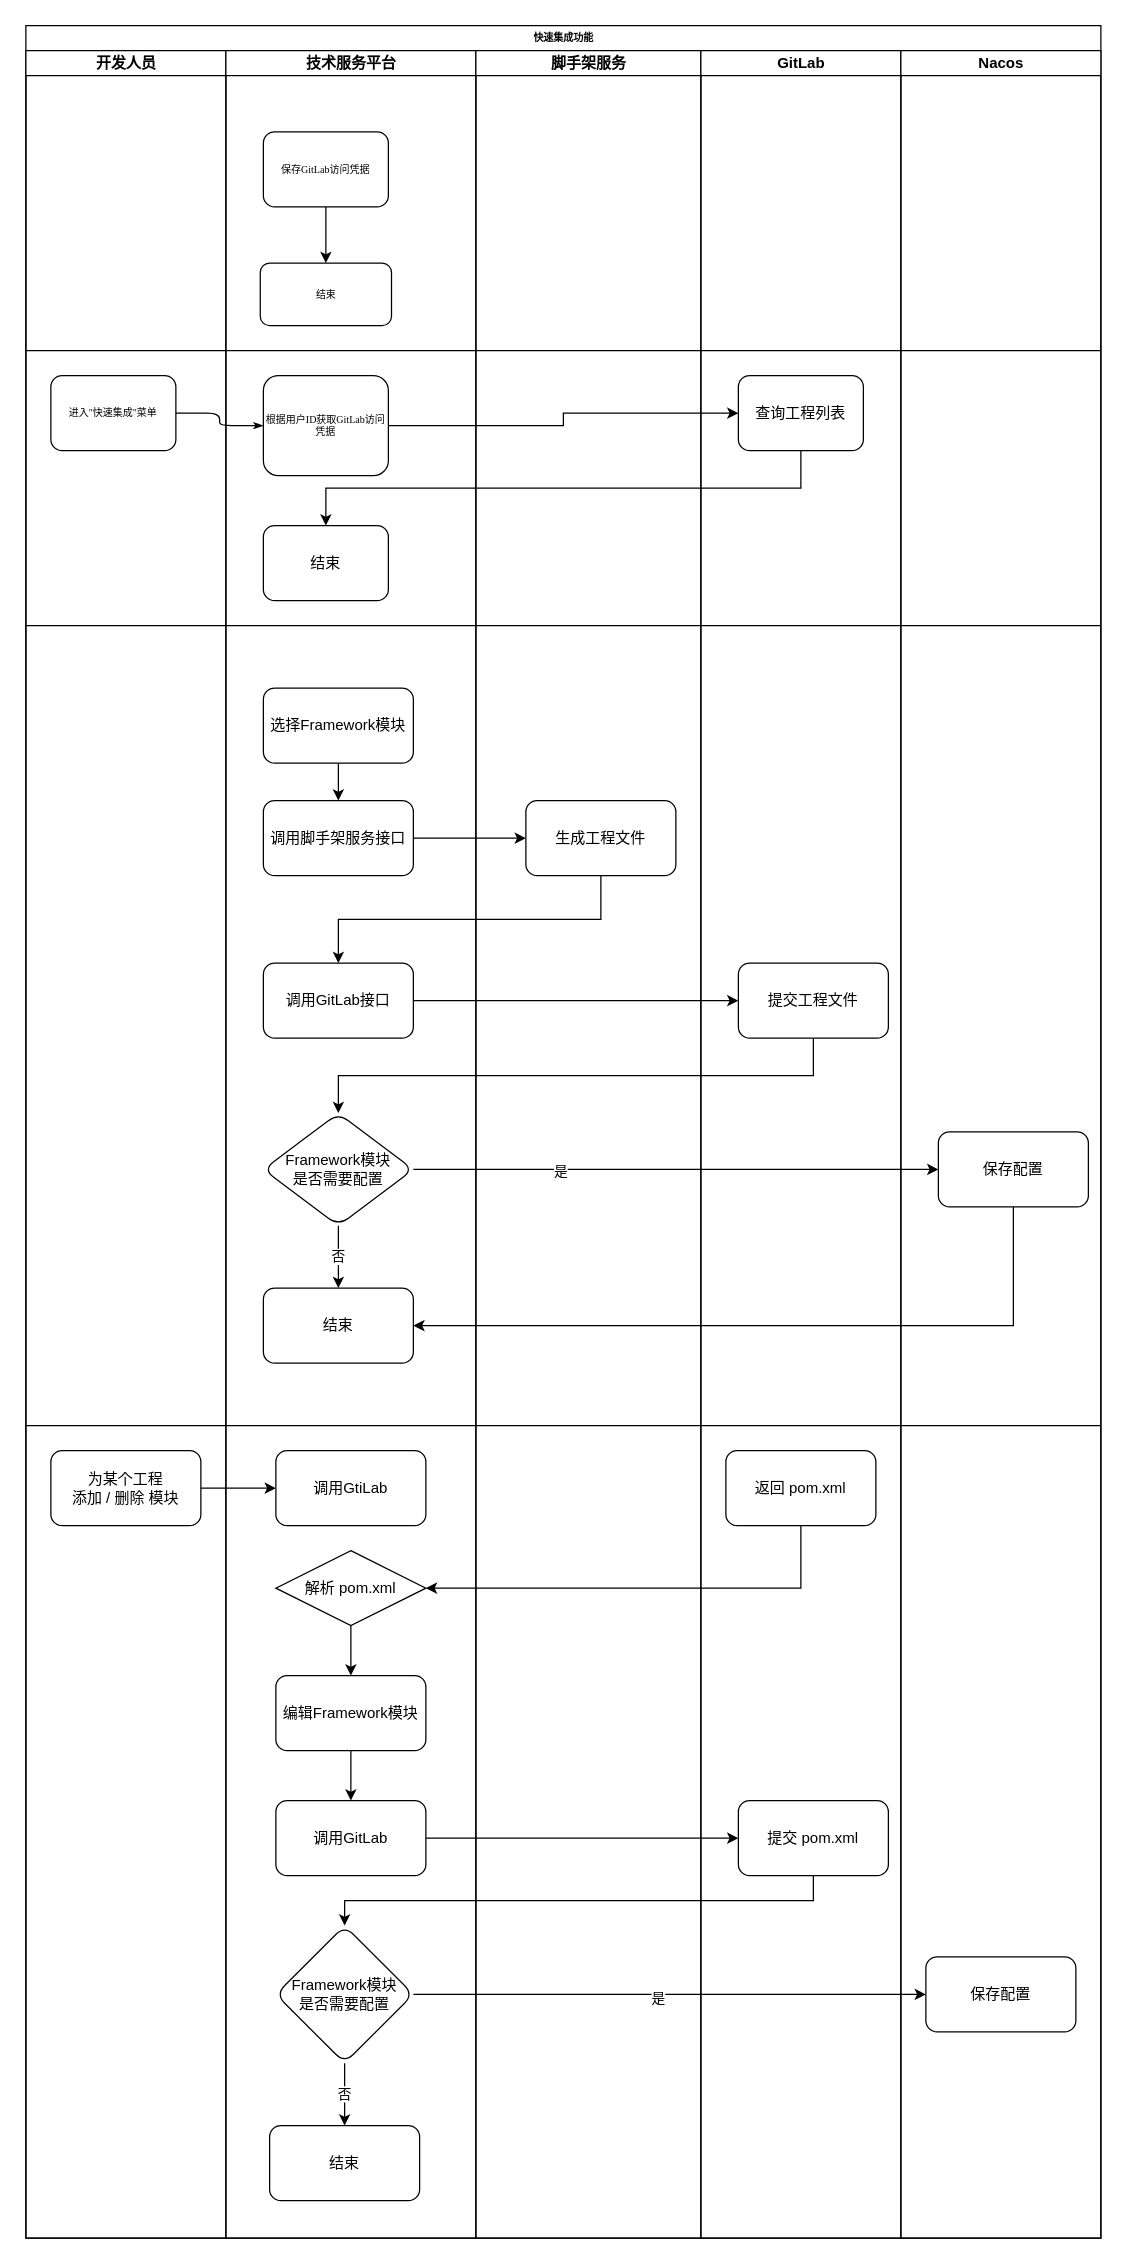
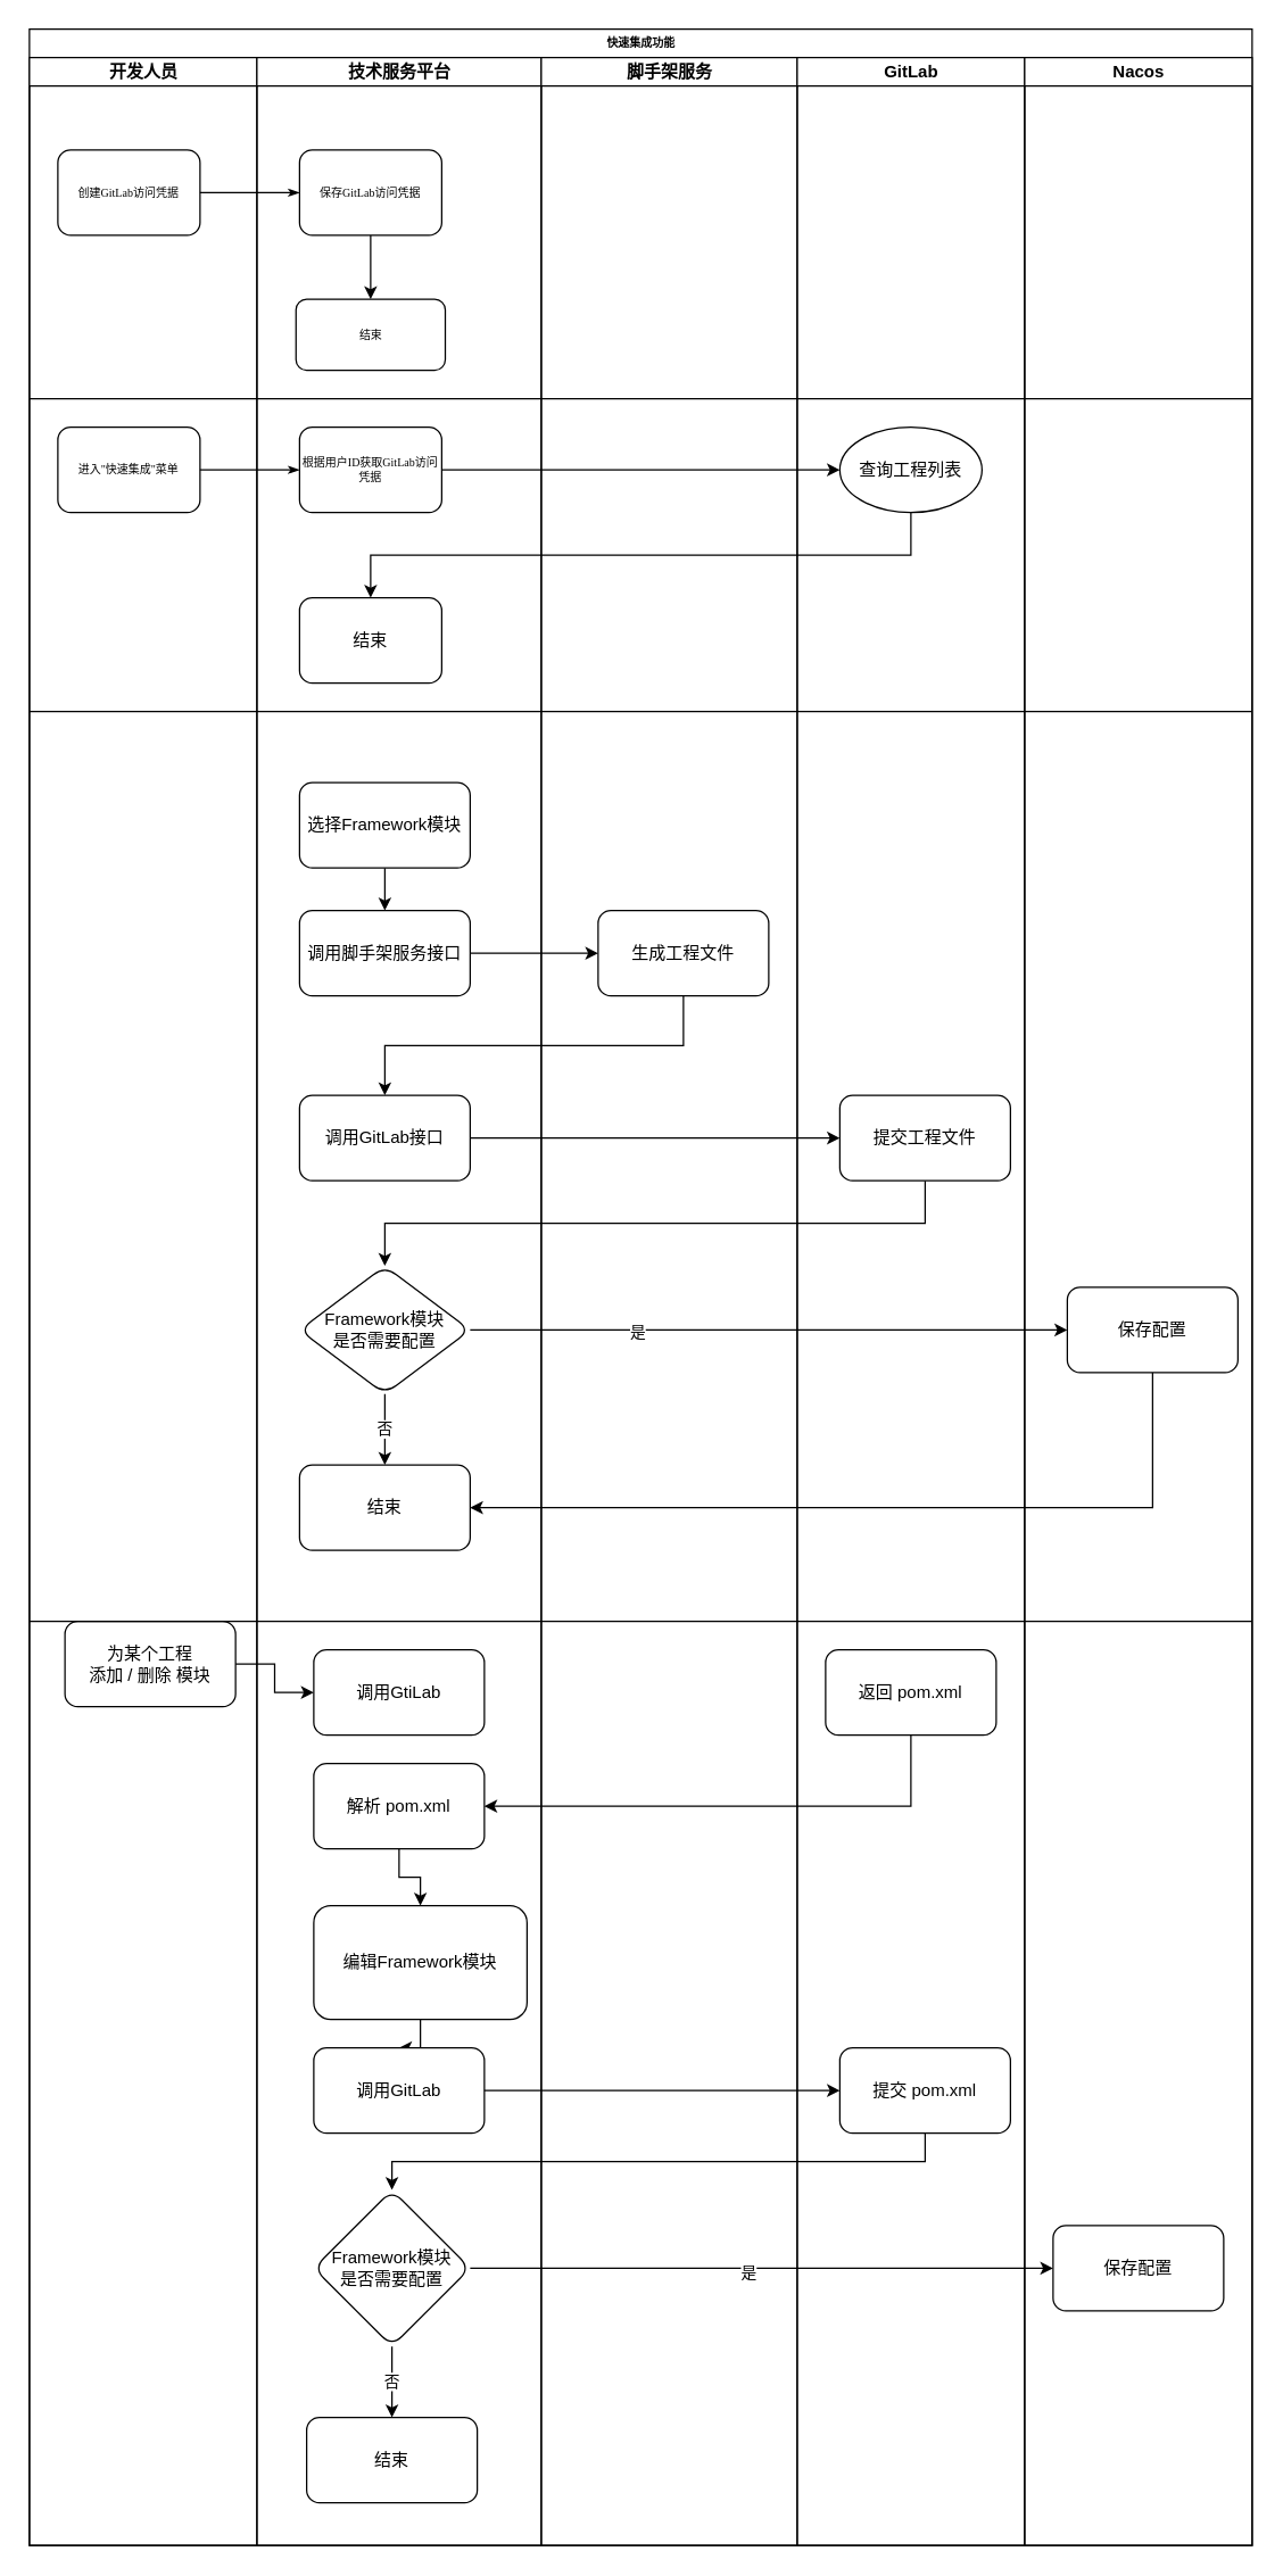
  <mxCell id="0" />
  <mxCell id="1" parent="0" />
  <mxCell id="2" value="快速集成功能" style="swimlane;html=1;childLayout=stackLayout;startSize=20;rounded=0;shadow=0;labelBackgroundColor=none;strokeWidth=1;fontFamily=Verdana;fontSize=8;align=center;" parent="1" vertex="1"><mxGeometry x="20" y="20" width="860" height="1770" as="geometry" /></mxCell>
  <mxCell id="3" value="开发人员" style="swimlane;html=1;startSize=20;" parent="2" vertex="1"><mxGeometry y="20" width="160" height="1750" as="geometry" /></mxCell>
+ <mxCell id="4" value="创建GitLab访问凭据" style="rounded=1;whiteSpace=wrap;html=1;shadow=0;labelBackgroundColor=none;strokeWidth=1;fontFamily=Verdana;fontSize=8;align=center;" parent="3" vertex="1"><mxGeometry x="20" y="65" width="100" height="60" as="geometry" /></mxCell>
  <mxCell id="5" value="进入&quot;快速集成&quot;菜单" style="rounded=1;whiteSpace=wrap;html=1;shadow=0;labelBackgroundColor=none;strokeWidth=1;fontFamily=Verdana;fontSize=8;align=center;" parent="3" vertex="1"><mxGeometry x="20" y="260" width="100" height="60" as="geometry" /></mxCell>
- <mxCell id="6" value="为某个工程&lt;br&gt;添加 /&amp;nbsp;删除 模块" style="rounded=1;whiteSpace=wrap;html=1;" vertex="1" parent="3"><mxGeometry x="20" y="1120" width="120" height="60" as="geometry" /></mxCell>
+ <mxCell id="6" value="为某个工程&lt;br&gt;添加 /&amp;nbsp;删除 模块" style="rounded=1;whiteSpace=wrap;html=1;" vertex="1" parent="3"><mxGeometry x="25" y="1100" width="120" height="60" as="geometry" /></mxCell>
+ <mxCell id="7" style="edgeStyle=orthogonalEdgeStyle;rounded=1;html=1;labelBackgroundColor=none;startArrow=none;startFill=0;startSize=5;endArrow=classicThin;endFill=1;endSize=5;jettySize=auto;orthogonalLoop=1;strokeWidth=1;fontFamily=Verdana;fontSize=8" parent="2" source="4" target="10" edge="1"><mxGeometry relative="1" as="geometry" /></mxCell>
  <mxCell id="8" style="edgeStyle=orthogonalEdgeStyle;rounded=1;html=1;labelBackgroundColor=none;startArrow=none;startFill=0;startSize=5;endArrow=classicThin;endFill=1;endSize=5;jettySize=auto;orthogonalLoop=1;strokeWidth=1;fontFamily=Verdana;fontSize=8" parent="2" source="5" target="11" edge="1"><mxGeometry relative="1" as="geometry" /></mxCell>
  <mxCell id="9" value="技术服务平台" style="swimlane;html=1;startSize=20;" parent="2" vertex="1"><mxGeometry x="160" y="20" width="200" height="1750" as="geometry" /></mxCell>
  <mxCell id="10" value="保存GitLab访问凭据" style="rounded=1;whiteSpace=wrap;html=1;shadow=0;labelBackgroundColor=none;strokeWidth=1;fontFamily=Verdana;fontSize=8;align=center;" parent="9" vertex="1"><mxGeometry x="30" y="65" width="100" height="60" as="geometry" /></mxCell>
- <mxCell id="11" value="根据用户ID获取GitLab访问凭据" style="rounded=1;whiteSpace=wrap;html=1;shadow=0;labelBackgroundColor=none;strokeWidth=1;fontFamily=Verdana;fontSize=8;align=center;" parent="9" vertex="1"><mxGeometry x="30" y="260" width="100" height="80" as="geometry" /></mxCell>
+ <mxCell id="11" value="根据用户ID获取GitLab访问凭据" style="rounded=1;whiteSpace=wrap;html=1;shadow=0;labelBackgroundColor=none;strokeWidth=1;fontFamily=Verdana;fontSize=8;align=center;" parent="9" vertex="1"><mxGeometry x="30" y="260" width="100" height="60" as="geometry" /></mxCell>
  <mxCell id="12" value="调用脚手架服务接口" style="whiteSpace=wrap;html=1;rounded=1;" vertex="1" parent="9"><mxGeometry x="30" y="600" width="120" height="60" as="geometry" /></mxCell>
  <mxCell id="13" value="调用GitLab接口" style="whiteSpace=wrap;html=1;rounded=1;" vertex="1" parent="9"><mxGeometry x="30" y="730" width="120" height="60" as="geometry" /></mxCell>
  <mxCell id="14" value="否" style="edgeStyle=orthogonalEdgeStyle;rounded=0;orthogonalLoop=1;jettySize=auto;html=1;" edge="1" parent="9" source="15" target="16"><mxGeometry relative="1" as="geometry" /></mxCell>
  <mxCell id="15" value="Framework模块&lt;br&gt;是否需要配置" style="rhombus;whiteSpace=wrap;html=1;rounded=1;" vertex="1" parent="9"><mxGeometry x="30" y="850" width="120" height="90" as="geometry" /></mxCell>
  <mxCell id="16" value="结束" style="whiteSpace=wrap;html=1;rounded=1;" vertex="1" parent="9"><mxGeometry x="30" y="990" width="120" height="60" as="geometry" /></mxCell>
  <mxCell id="17" value="结束" style="whiteSpace=wrap;html=1;fontSize=8;fontFamily=Verdana;rounded=1;shadow=0;labelBackgroundColor=none;strokeWidth=1;" vertex="1" parent="9"><mxGeometry x="27.5" y="170" width="105" height="50" as="geometry" /></mxCell>
  <mxCell id="18" value="" style="edgeStyle=orthogonalEdgeStyle;rounded=0;orthogonalLoop=1;jettySize=auto;html=1;" edge="1" parent="9" source="10" target="17"><mxGeometry relative="1" as="geometry" /></mxCell>
  <mxCell id="19" value="结束" style="whiteSpace=wrap;html=1;rounded=1;" vertex="1" parent="9"><mxGeometry x="30" y="380" width="100" height="60" as="geometry" /></mxCell>
  <mxCell id="20" value="调用GtiLab" style="whiteSpace=wrap;html=1;rounded=1;" vertex="1" parent="9"><mxGeometry x="40" y="1120" width="120" height="60" as="geometry" /></mxCell>
  <mxCell id="21" value="" style="edgeStyle=orthogonalEdgeStyle;rounded=0;orthogonalLoop=1;jettySize=auto;html=1;" edge="1" parent="9" source="22" target="24"><mxGeometry relative="1" as="geometry" /></mxCell>
- <mxCell id="22" value="解析&amp;nbsp;pom.xml" style="rhombus;whiteSpace=wrap;html=1;" vertex="1" parent="9"><mxGeometry x="40" y="1200" width="120" height="60" as="geometry" /></mxCell>
+ <mxCell id="22" value="解析&amp;nbsp;pom.xml" style="whiteSpace=wrap;html=1;rounded=1;" vertex="1" parent="9"><mxGeometry x="40" y="1200" width="120" height="60" as="geometry" /></mxCell>
  <mxCell id="23" value="" style="edgeStyle=orthogonalEdgeStyle;rounded=0;orthogonalLoop=1;jettySize=auto;html=1;" edge="1" parent="9" source="24" target="25"><mxGeometry relative="1" as="geometry" /></mxCell>
- <mxCell id="24" value="编辑Framework模块" style="whiteSpace=wrap;html=1;rounded=1;" vertex="1" parent="9"><mxGeometry x="40" y="1300" width="120" height="60" as="geometry" /></mxCell>
+ <mxCell id="24" value="编辑Framework模块" style="whiteSpace=wrap;html=1;rounded=1;" vertex="1" parent="9"><mxGeometry x="40" y="1300" width="150" height="80" as="geometry" /></mxCell>
  <mxCell id="25" value="调用GitLab" style="whiteSpace=wrap;html=1;rounded=1;" vertex="1" parent="9"><mxGeometry x="40" y="1400" width="120" height="60" as="geometry" /></mxCell>
  <mxCell id="26" value="脚手架服务" style="swimlane;html=1;startSize=20;" parent="2" vertex="1"><mxGeometry x="360" y="20" width="180" height="1750" as="geometry" /></mxCell>
  <mxCell id="27" value="生成工程文件" style="whiteSpace=wrap;html=1;rounded=1;" vertex="1" parent="26"><mxGeometry x="40" y="600" width="120" height="60" as="geometry" /></mxCell>
  <mxCell id="28" value="" style="endArrow=none;html=1;rounded=0;" edge="1" parent="26"><mxGeometry width="50" height="50" relative="1" as="geometry"><mxPoint x="-360" y="460" as="sourcePoint" /><mxPoint x="500" y="460" as="targetPoint" /></mxGeometry></mxCell>
  <mxCell id="29" value="" style="endArrow=none;html=1;rounded=0;" edge="1" parent="26"><mxGeometry width="50" height="50" relative="1" as="geometry"><mxPoint x="-360" y="1100" as="sourcePoint" /><mxPoint x="500" y="1100" as="targetPoint" /></mxGeometry></mxCell>
  <mxCell id="30" value="" style="edgeStyle=orthogonalEdgeStyle;rounded=0;orthogonalLoop=1;jettySize=auto;html=1;exitX=0.5;exitY=1;exitDx=0;exitDy=0;" edge="1" parent="2" source="27" target="13"><mxGeometry relative="1" as="geometry" /></mxCell>
  <mxCell id="31" value="" style="edgeStyle=orthogonalEdgeStyle;rounded=0;orthogonalLoop=1;jettySize=auto;html=1;" edge="1" parent="2" source="13" target="38"><mxGeometry relative="1" as="geometry" /></mxCell>
  <mxCell id="32" value="" style="edgeStyle=orthogonalEdgeStyle;rounded=0;orthogonalLoop=1;jettySize=auto;html=1;exitX=0.5;exitY=1;exitDx=0;exitDy=0;" edge="1" parent="2" source="38" target="15"><mxGeometry relative="1" as="geometry" /></mxCell>
  <mxCell id="33" value="" style="edgeStyle=orthogonalEdgeStyle;rounded=0;orthogonalLoop=1;jettySize=auto;html=1;" edge="1" parent="2" source="15" target="44"><mxGeometry relative="1" as="geometry" /></mxCell>
  <mxCell id="34" value="是" style="edgeLabel;html=1;align=center;verticalAlign=middle;resizable=0;points=[];" vertex="1" connectable="0" parent="33"><mxGeometry x="-0.441" y="-1" relative="1" as="geometry"><mxPoint as="offset" /></mxGeometry></mxCell>
  <mxCell id="35" value="" style="edgeStyle=orthogonalEdgeStyle;rounded=0;orthogonalLoop=1;jettySize=auto;html=1;exitX=0.5;exitY=1;exitDx=0;exitDy=0;entryX=1;entryY=0.5;entryDx=0;entryDy=0;" edge="1" parent="2" source="44" target="16"><mxGeometry relative="1" as="geometry" /></mxCell>
  <mxCell id="36" value="GitLab" style="swimlane;html=1;startSize=20;" parent="2" vertex="1"><mxGeometry x="540" y="20" width="160" height="1750" as="geometry" /></mxCell>
- <mxCell id="37" value="查询工程列表" style="rounded=1;whiteSpace=wrap;html=1;" vertex="1" parent="36"><mxGeometry x="30" y="260" width="100" height="60" as="geometry" /></mxCell>
+ <mxCell id="37" value="查询工程列表" style="ellipse;whiteSpace=wrap;html=1;" vertex="1" parent="36"><mxGeometry x="30" y="260" width="100" height="60" as="geometry" /></mxCell>
  <mxCell id="38" value="提交工程文件" style="whiteSpace=wrap;html=1;rounded=1;" vertex="1" parent="36"><mxGeometry x="30" y="730" width="120" height="60" as="geometry" /></mxCell>
  <mxCell id="39" value="返回 pom.xml" style="whiteSpace=wrap;html=1;rounded=1;" vertex="1" parent="36"><mxGeometry x="20" y="1120" width="120" height="60" as="geometry" /></mxCell>
  <mxCell id="40" value="提交 pom.xml" style="whiteSpace=wrap;html=1;rounded=1;" vertex="1" parent="36"><mxGeometry x="30" y="1400" width="120" height="60" as="geometry" /></mxCell>
  <mxCell id="41" value="" style="endArrow=none;html=1;rounded=0;" edge="1" parent="36"><mxGeometry width="50" height="50" relative="1" as="geometry"><mxPoint x="-540" y="240" as="sourcePoint" /><mxPoint x="320" y="240" as="targetPoint" /></mxGeometry></mxCell>
  <mxCell id="42" value="" style="edgeStyle=orthogonalEdgeStyle;rounded=0;orthogonalLoop=1;jettySize=auto;html=1;" edge="1" parent="2" source="11" target="37"><mxGeometry relative="1" as="geometry" /></mxCell>
  <mxCell id="43" value="Nacos" style="swimlane;html=1;startSize=20;" vertex="1" parent="2"><mxGeometry x="700" y="20" width="160" height="1750" as="geometry" /></mxCell>
  <mxCell id="44" value="保存配置" style="whiteSpace=wrap;html=1;rounded=1;" vertex="1" parent="43"><mxGeometry x="30" y="865" width="120" height="60" as="geometry" /></mxCell>
  <mxCell id="45" value="" style="edgeStyle=orthogonalEdgeStyle;rounded=0;orthogonalLoop=1;jettySize=auto;html=1;" edge="1" parent="2" source="12" target="27"><mxGeometry relative="1" as="geometry" /></mxCell>
  <mxCell id="46" value="" style="edgeStyle=orthogonalEdgeStyle;rounded=0;orthogonalLoop=1;jettySize=auto;html=1;exitX=0.5;exitY=1;exitDx=0;exitDy=0;" edge="1" parent="2" source="37" target="19"><mxGeometry relative="1" as="geometry" /></mxCell>
  <mxCell id="47" value="" style="edgeStyle=orthogonalEdgeStyle;rounded=0;orthogonalLoop=1;jettySize=auto;html=1;" edge="1" parent="2" source="6" target="20"><mxGeometry relative="1" as="geometry" /></mxCell>
  <mxCell id="48" value="" style="edgeStyle=orthogonalEdgeStyle;rounded=0;orthogonalLoop=1;jettySize=auto;html=1;exitX=0.5;exitY=1;exitDx=0;exitDy=0;entryX=1;entryY=0.5;entryDx=0;entryDy=0;" edge="1" parent="2" source="39" target="22"><mxGeometry relative="1" as="geometry" /></mxCell>
  <mxCell id="49" value="" style="edgeStyle=orthogonalEdgeStyle;rounded=0;orthogonalLoop=1;jettySize=auto;html=1;" edge="1" parent="2" source="25" target="40"><mxGeometry relative="1" as="geometry" /></mxCell>
  <mxCell id="50" value="" style="edgeStyle=orthogonalEdgeStyle;rounded=0;orthogonalLoop=1;jettySize=auto;html=1;" edge="1" parent="1" source="51" target="12"><mxGeometry relative="1" as="geometry" /></mxCell>
  <mxCell id="51" value="选择Framework模块" style="whiteSpace=wrap;html=1;rounded=1;" vertex="1" parent="1"><mxGeometry x="210" y="550" width="120" height="60" as="geometry" /></mxCell>
  <mxCell id="52" value="" style="edgeStyle=orthogonalEdgeStyle;rounded=0;orthogonalLoop=1;jettySize=auto;html=1;" edge="1" parent="1" source="55" target="57"><mxGeometry relative="1" as="geometry" /></mxCell>
  <mxCell id="53" value="是" style="edgeLabel;html=1;align=center;verticalAlign=middle;resizable=0;points=[];" vertex="1" connectable="0" parent="52"><mxGeometry x="-0.049" y="-2" relative="1" as="geometry"><mxPoint as="offset" /></mxGeometry></mxCell>
  <mxCell id="54" value="否" style="edgeStyle=orthogonalEdgeStyle;rounded=0;orthogonalLoop=1;jettySize=auto;html=1;" edge="1" parent="1" source="55" target="58"><mxGeometry relative="1" as="geometry" /></mxCell>
  <mxCell id="55" value="Framework模块&lt;br&gt;是否需要配置" style="rhombus;whiteSpace=wrap;html=1;rounded=1;" vertex="1" parent="1"><mxGeometry x="220" y="1540" width="110" height="110" as="geometry" /></mxCell>
  <mxCell id="56" value="" style="edgeStyle=orthogonalEdgeStyle;rounded=0;orthogonalLoop=1;jettySize=auto;html=1;exitX=0.5;exitY=1;exitDx=0;exitDy=0;" edge="1" parent="1" source="40" target="55"><mxGeometry relative="1" as="geometry" /></mxCell>
  <mxCell id="57" value="保存配置" style="whiteSpace=wrap;html=1;rounded=1;" vertex="1" parent="1"><mxGeometry x="740" y="1565" width="120" height="60" as="geometry" /></mxCell>
  <mxCell id="58" value="结束" style="whiteSpace=wrap;html=1;rounded=1;" vertex="1" parent="1"><mxGeometry x="215" y="1700" width="120" height="60" as="geometry" /></mxCell>
